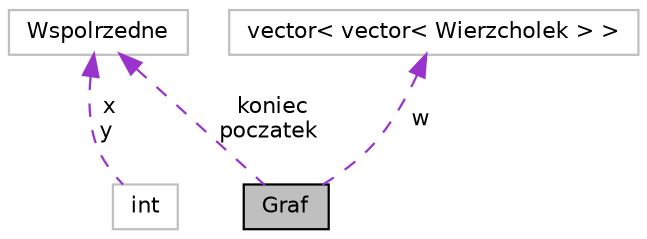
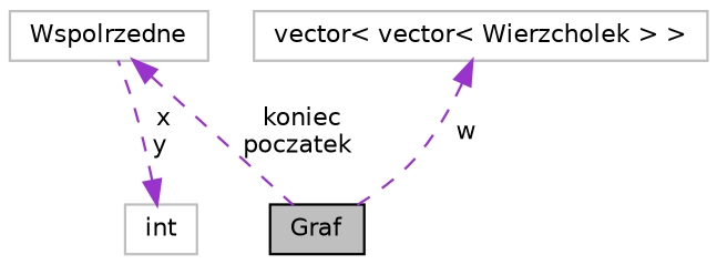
  digraph {
    node [color=grey75 fillcolor=white fontname=Helvetica fontsize=10 shape=record style=filled]
    edge [color=darkorchid3 dir=back fontname=Helvetica fontsize=10 labelfontname=Helvetica labelfontsize=10 style=dashed]
    n1 [color=black fillcolor=grey75 fontcolor=black height=0.2 label=Graf width=0.4]
    n2 [height=0.2 label=Wspolrzedne width=0.4]
    n3 [height=0.2 label=int width=0.4]
    n4 [height=0.2 label="vector\< vector\< Wierzcholek \> \>" width=0.4]
    n2 -> n1 [label=" koniec\npoczatek"]
-   n2 -> n3 [label=" x\ny"]
+   n3 -> n2 [label=" x\ny"]
    n4 -> n1 [label=" w"]
  }
